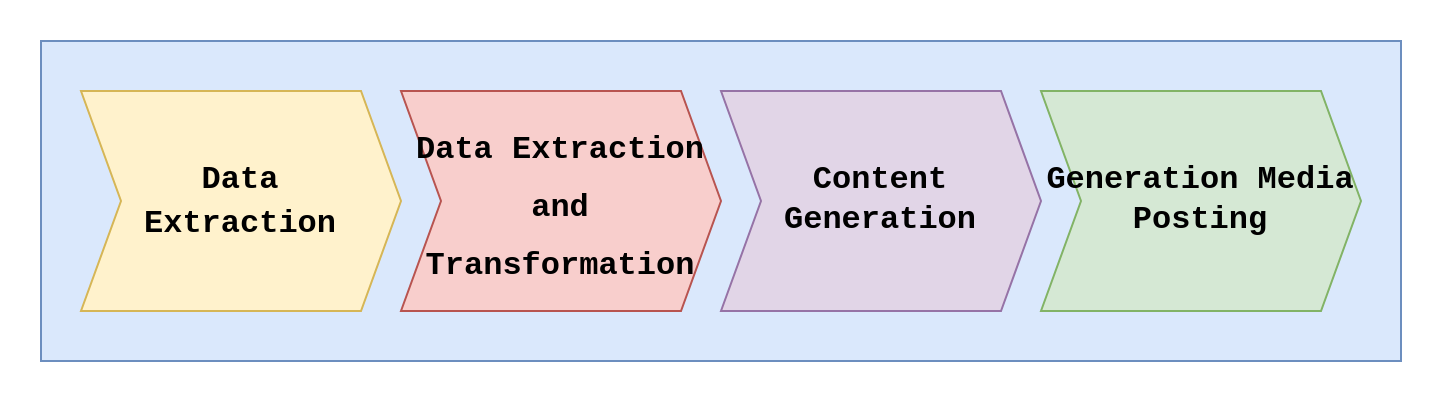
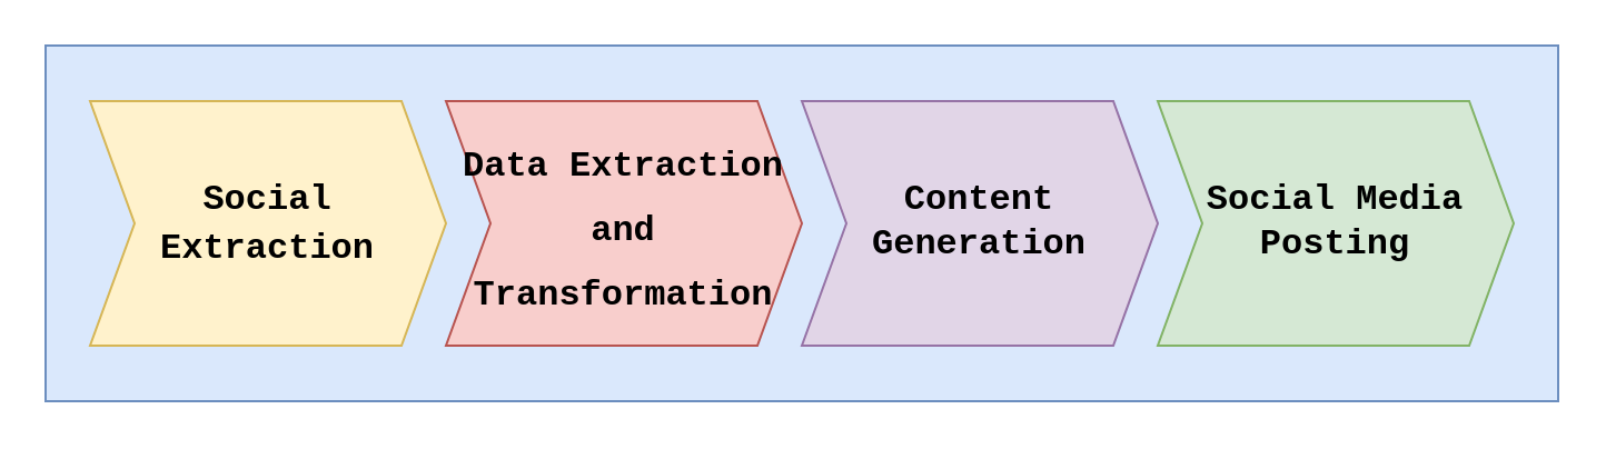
  <mxCell id="0" />
  <mxCell id="1" parent="0" />
  <mxCell id="2" value="" style="rounded=0;whiteSpace=wrap;html=1;fillColor=#dae8fc;strokeColor=#6c8ebf;" vertex="1" parent="1"><mxGeometry x="20" y="20" width="680" height="160" as="geometry" /></mxCell>
- <mxCell id="3" value="&lt;h1 style=&quot;font-size: 16px;&quot;&gt;&lt;font face=&quot;Courier New&quot; style=&quot;font-size: 16px;&quot;&gt;&lt;b style=&quot;&quot;&gt;Data&lt;br&gt;&lt;/b&gt;&lt;b style=&quot;&quot;&gt;Extraction&lt;/b&gt;&lt;/font&gt;&lt;/h1&gt;" style="shape=step;perimeter=stepPerimeter;whiteSpace=wrap;html=1;fixedSize=1;fillColor=#fff2cc;strokeColor=#d6b656;" vertex="1" parent="1"><mxGeometry x="40" y="45" width="160" height="110" as="geometry" /></mxCell>
+ <mxCell id="3" value="&lt;h1 style=&quot;font-size: 16px;&quot;&gt;&lt;font face=&quot;Courier New&quot; style=&quot;font-size: 16px;&quot;&gt;&lt;b style=&quot;&quot;&gt;Social&lt;br&gt;&lt;/b&gt;&lt;b style=&quot;&quot;&gt;Extraction&lt;/b&gt;&lt;/font&gt;&lt;/h1&gt;" style="shape=step;perimeter=stepPerimeter;whiteSpace=wrap;html=1;fixedSize=1;fillColor=#fff2cc;strokeColor=#d6b656;" vertex="1" parent="1"><mxGeometry x="40" y="45" width="160" height="110" as="geometry" /></mxCell>
  <mxCell id="4" value="&lt;h1&gt;&lt;b style=&quot;font-size: 16px;&quot;&gt;&lt;font face=&quot;Courier New&quot; style=&quot;font-size: 16px;&quot;&gt;Data&amp;nbsp;Extraction and T&lt;span style=&quot;background-color: initial;&quot;&gt;ransformation&lt;/span&gt;&lt;/font&gt;&lt;/b&gt;&lt;/h1&gt;" style="shape=step;perimeter=stepPerimeter;whiteSpace=wrap;html=1;fixedSize=1;fillColor=#f8cecc;strokeColor=#b85450;" vertex="1" parent="1"><mxGeometry x="200" y="45" width="160" height="110" as="geometry" /></mxCell>
  <mxCell id="5" value="&lt;h3&gt;&lt;b style=&quot;&quot;&gt;&lt;font style=&quot;font-size: 16px;&quot; face=&quot;Courier New&quot;&gt;Content Generation&lt;/font&gt;&lt;/b&gt;&lt;/h3&gt;" style="shape=step;perimeter=stepPerimeter;whiteSpace=wrap;html=1;fixedSize=1;fillColor=#e1d5e7;strokeColor=#9673a6;" vertex="1" parent="1"><mxGeometry x="360" y="45" width="160" height="110" as="geometry" /></mxCell>
- <mxCell id="6" value="&lt;h3&gt;&lt;b style=&quot;&quot;&gt;&lt;font style=&quot;font-size: 16px;&quot; face=&quot;Courier New&quot;&gt;Generation Media Posting&lt;/font&gt;&lt;/b&gt;&lt;/h3&gt;" style="shape=step;perimeter=stepPerimeter;whiteSpace=wrap;html=1;fixedSize=1;fillColor=#d5e8d4;strokeColor=#82b366;" vertex="1" parent="1"><mxGeometry x="520" y="45" width="160" height="110" as="geometry" /></mxCell>
+ <mxCell id="6" value="&lt;h3&gt;&lt;b style=&quot;&quot;&gt;&lt;font style=&quot;font-size: 16px;&quot; face=&quot;Courier New&quot;&gt;Social Media Posting&lt;/font&gt;&lt;/b&gt;&lt;/h3&gt;" style="shape=step;perimeter=stepPerimeter;whiteSpace=wrap;html=1;fixedSize=1;fillColor=#d5e8d4;strokeColor=#82b366;" vertex="1" parent="1"><mxGeometry x="520" y="45" width="160" height="110" as="geometry" /></mxCell>
